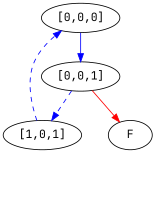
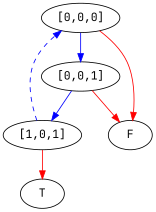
  digraph {
    fontname="JetBrains Mono"
    node [fontname="JetBrains Mono"]
    edge [color=red fontname="JetBrains Mono"]
    n1 [label=F]
+   n2 [label=T]
    n3 [label="[1,0,1]"]
    n4 [label="[0,0,0]"]
    n5 [label="[0,0,1]"]
+   n3 -> n2
    n3 -> n4 [color=blue style=dashed]
+   n4 -> n1
    n4 -> n5 [color=blue style=solid]
    n5 -> n1
-   n5 -> n3 [color=blue style=dashed]
+   n5 -> n3 [color=blue style=solid]
  }
